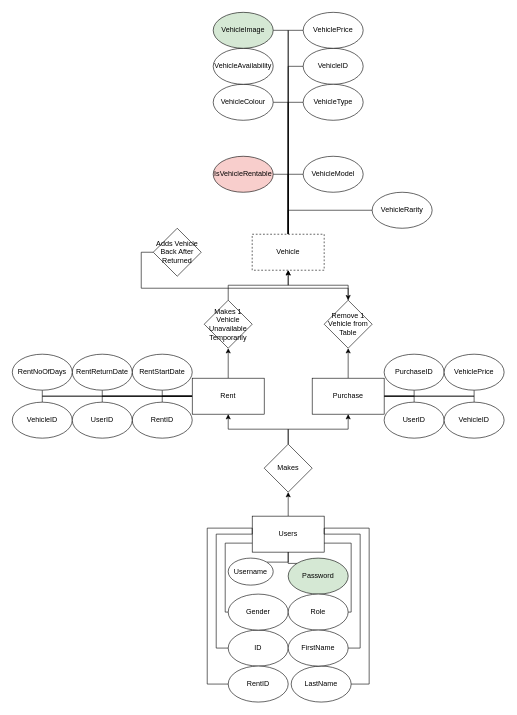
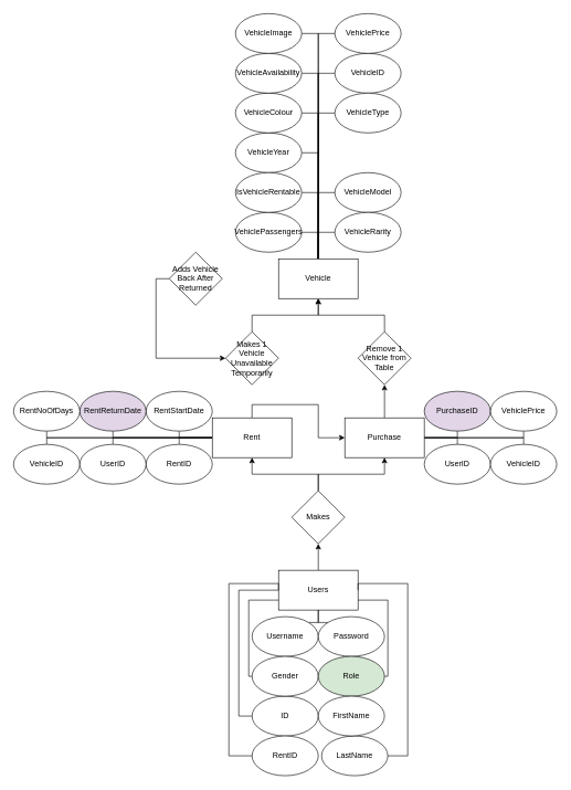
  <mxCell id="0" />
  <mxCell id="1" parent="0" />
  <mxCell id="2" style="edgeStyle=orthogonalEdgeStyle;rounded=0;orthogonalLoop=1;jettySize=auto;html=1;exitX=0;exitY=0.5;exitDx=0;exitDy=0;entryX=0.5;entryY=1;entryDx=0;entryDy=0;endArrow=none;endFill=0;" edge="1" parent="1" source="9" target="31"><mxGeometry relative="1" as="geometry"><Array as="points"><mxPoint x="270" y="660" /></Array></mxGeometry></mxCell>
  <mxCell id="3" style="edgeStyle=orthogonalEdgeStyle;rounded=0;orthogonalLoop=1;jettySize=auto;html=1;exitX=0;exitY=0.5;exitDx=0;exitDy=0;entryX=0.5;entryY=1;entryDx=0;entryDy=0;endArrow=none;endFill=0;" edge="1" parent="1" source="9" target="32"><mxGeometry relative="1" as="geometry"><Array as="points"><mxPoint x="170" y="660" /></Array></mxGeometry></mxCell>
  <mxCell id="4" style="edgeStyle=orthogonalEdgeStyle;rounded=0;orthogonalLoop=1;jettySize=auto;html=1;exitX=0;exitY=0.5;exitDx=0;exitDy=0;entryX=0.5;entryY=1;entryDx=0;entryDy=0;endArrow=none;endFill=0;" edge="1" parent="1" source="9" target="33"><mxGeometry relative="1" as="geometry"><Array as="points"><mxPoint x="70" y="660" /></Array></mxGeometry></mxCell>
  <mxCell id="5" style="edgeStyle=orthogonalEdgeStyle;rounded=0;orthogonalLoop=1;jettySize=auto;html=1;exitX=0;exitY=0.5;exitDx=0;exitDy=0;entryX=0.5;entryY=0;entryDx=0;entryDy=0;endArrow=none;endFill=0;" edge="1" parent="1" source="9" target="34"><mxGeometry relative="1" as="geometry"><Array as="points"><mxPoint x="70" y="660" /></Array></mxGeometry></mxCell>
  <mxCell id="6" style="edgeStyle=orthogonalEdgeStyle;rounded=0;orthogonalLoop=1;jettySize=auto;html=1;exitX=0;exitY=0.5;exitDx=0;exitDy=0;entryX=0.5;entryY=0;entryDx=0;entryDy=0;endArrow=none;endFill=0;" edge="1" parent="1" source="9" target="35"><mxGeometry relative="1" as="geometry"><Array as="points"><mxPoint x="170" y="660" /></Array></mxGeometry></mxCell>
  <mxCell id="7" style="edgeStyle=orthogonalEdgeStyle;rounded=0;orthogonalLoop=1;jettySize=auto;html=1;exitX=0;exitY=0.5;exitDx=0;exitDy=0;entryX=0.5;entryY=0;entryDx=0;entryDy=0;endArrow=none;endFill=0;" edge="1" parent="1" source="9" target="30"><mxGeometry relative="1" as="geometry"><Array as="points"><mxPoint x="270" y="660" /></Array></mxGeometry></mxCell>
- <mxCell id="8" style="edgeStyle=orthogonalEdgeStyle;rounded=0;orthogonalLoop=1;jettySize=auto;html=1;exitX=0.5;exitY=0;exitDx=0;exitDy=0;entryX=0.5;entryY=1;entryDx=0;entryDy=0;endArrow=classic;endFill=1;" edge="1" parent="1" source="9" target="73"><mxGeometry relative="1" as="geometry" /></mxCell>
+ <mxCell id="8" style="edgeStyle=orthogonalEdgeStyle;rounded=0;orthogonalLoop=1;jettySize=auto;html=1;exitX=0.5;exitY=0;exitDx=0;exitDy=0;endArrow=classic;endFill=1;" edge="1" parent="1" source="9" target="29"><mxGeometry relative="1" as="geometry" /></mxCell>
  <mxCell id="9" value="Rent" style="rounded=0;whiteSpace=wrap;html=1;" vertex="1" parent="1"><mxGeometry x="320" y="630" width="120" height="60" as="geometry" /></mxCell>
+ <mxCell id="10" style="edgeStyle=orthogonalEdgeStyle;rounded=0;orthogonalLoop=1;jettySize=auto;html=1;exitX=0.5;exitY=0;exitDx=0;exitDy=0;entryX=1;entryY=0.5;entryDx=0;entryDy=0;endArrow=none;endFill=0;" edge="1" parent="1" source="21" target="67"><mxGeometry relative="1" as="geometry" /></mxCell>
  <mxCell id="11" style="edgeStyle=orthogonalEdgeStyle;rounded=0;orthogonalLoop=1;jettySize=auto;html=1;exitX=0.5;exitY=0;exitDx=0;exitDy=0;entryX=1;entryY=0.5;entryDx=0;entryDy=0;endArrow=none;endFill=0;" edge="1" parent="1" source="21" target="68"><mxGeometry relative="1" as="geometry" /></mxCell>
+ <mxCell id="12" style="edgeStyle=orthogonalEdgeStyle;rounded=0;orthogonalLoop=1;jettySize=auto;html=1;exitX=0.5;exitY=0;exitDx=0;exitDy=0;entryX=1;entryY=0.5;entryDx=0;entryDy=0;endArrow=none;endFill=0;" edge="1" parent="1" source="21" target="61"><mxGeometry relative="1" as="geometry" /></mxCell>
  <mxCell id="13" style="edgeStyle=orthogonalEdgeStyle;rounded=0;orthogonalLoop=1;jettySize=auto;html=1;exitX=0.5;exitY=0;exitDx=0;exitDy=0;entryX=1;entryY=0.5;entryDx=0;entryDy=0;endArrow=none;endFill=0;" edge="1" parent="1" source="21" target="62"><mxGeometry relative="1" as="geometry" /></mxCell>
+ <mxCell id="14" style="edgeStyle=orthogonalEdgeStyle;rounded=0;orthogonalLoop=1;jettySize=auto;html=1;exitX=0.5;exitY=0;exitDx=0;exitDy=0;entryX=1;entryY=0.5;entryDx=0;entryDy=0;endArrow=none;endFill=0;" edge="1" parent="1" source="21" target="63"><mxGeometry relative="1" as="geometry" /></mxCell>
  <mxCell id="15" style="edgeStyle=orthogonalEdgeStyle;rounded=0;orthogonalLoop=1;jettySize=auto;html=1;exitX=0.5;exitY=0;exitDx=0;exitDy=0;entryX=1;entryY=0.5;entryDx=0;entryDy=0;endArrow=none;endFill=0;" edge="1" parent="1" source="21" target="69"><mxGeometry relative="1" as="geometry" /></mxCell>
  <mxCell id="16" style="edgeStyle=orthogonalEdgeStyle;rounded=0;orthogonalLoop=1;jettySize=auto;html=1;exitX=0.5;exitY=0;exitDx=0;exitDy=0;entryX=0;entryY=0.5;entryDx=0;entryDy=0;endArrow=none;endFill=0;" edge="1" parent="1" source="21" target="66"><mxGeometry relative="1" as="geometry" /></mxCell>
  <mxCell id="17" style="edgeStyle=orthogonalEdgeStyle;rounded=0;orthogonalLoop=1;jettySize=auto;html=1;exitX=0.5;exitY=0;exitDx=0;exitDy=0;entryX=0;entryY=0.5;entryDx=0;entryDy=0;endArrow=none;endFill=0;" edge="1" parent="1" source="21" target="60"><mxGeometry relative="1" as="geometry" /></mxCell>
  <mxCell id="18" style="edgeStyle=orthogonalEdgeStyle;rounded=0;orthogonalLoop=1;jettySize=auto;html=1;exitX=0.5;exitY=0;exitDx=0;exitDy=0;entryX=0;entryY=0.5;entryDx=0;entryDy=0;endArrow=none;endFill=0;" edge="1" parent="1" source="21" target="65"><mxGeometry relative="1" as="geometry" /></mxCell>
  <mxCell id="19" style="edgeStyle=orthogonalEdgeStyle;rounded=0;orthogonalLoop=1;jettySize=auto;html=1;exitX=0.5;exitY=0;exitDx=0;exitDy=0;entryX=0;entryY=0.5;entryDx=0;entryDy=0;endArrow=none;endFill=0;" edge="1" parent="1" source="21" target="59"><mxGeometry relative="1" as="geometry" /></mxCell>
  <mxCell id="20" style="edgeStyle=orthogonalEdgeStyle;rounded=0;orthogonalLoop=1;jettySize=auto;html=1;exitX=0.5;exitY=0;exitDx=0;exitDy=0;entryX=0;entryY=0.5;entryDx=0;entryDy=0;endArrow=none;endFill=0;" edge="1" parent="1" source="21" target="64"><mxGeometry relative="1" as="geometry" /></mxCell>
- <mxCell id="21" value="Vehicle" style="rounded=0;whiteSpace=wrap;html=1;dashed=1;" vertex="1" parent="1"><mxGeometry x="420" y="390" width="120" height="60" as="geometry" /></mxCell>
+ <mxCell id="21" value="Vehicle" style="rounded=0;whiteSpace=wrap;html=1;" vertex="1" parent="1"><mxGeometry x="420" y="390" width="120" height="60" as="geometry" /></mxCell>
  <mxCell id="22" style="edgeStyle=orthogonalEdgeStyle;rounded=0;orthogonalLoop=1;jettySize=auto;html=1;exitX=0.5;exitY=0;exitDx=0;exitDy=0;entryX=0.5;entryY=1;entryDx=0;entryDy=0;" edge="1" parent="1" source="23" target="38"><mxGeometry relative="1" as="geometry" /></mxCell>
  <mxCell id="23" value="Users" style="rounded=0;whiteSpace=wrap;html=1;" vertex="1" parent="1"><mxGeometry x="420" y="860" width="120" height="60" as="geometry" /></mxCell>
  <mxCell id="24" style="edgeStyle=orthogonalEdgeStyle;rounded=0;orthogonalLoop=1;jettySize=auto;html=1;exitX=1;exitY=0.5;exitDx=0;exitDy=0;entryX=0.5;entryY=1;entryDx=0;entryDy=0;endArrow=none;endFill=0;" edge="1" parent="1" source="29" target="39"><mxGeometry relative="1" as="geometry"><Array as="points"><mxPoint x="690" y="660" /></Array></mxGeometry></mxCell>
  <mxCell id="25" style="edgeStyle=orthogonalEdgeStyle;rounded=0;orthogonalLoop=1;jettySize=auto;html=1;exitX=1;exitY=0.5;exitDx=0;exitDy=0;entryX=0.5;entryY=1;entryDx=0;entryDy=0;endArrow=none;endFill=0;" edge="1" parent="1" source="29" target="42"><mxGeometry relative="1" as="geometry"><Array as="points"><mxPoint x="790" y="660" /></Array></mxGeometry></mxCell>
  <mxCell id="26" style="edgeStyle=orthogonalEdgeStyle;rounded=0;orthogonalLoop=1;jettySize=auto;html=1;exitX=1;exitY=0.5;exitDx=0;exitDy=0;entryX=0.5;entryY=0;entryDx=0;entryDy=0;endArrow=none;endFill=0;" edge="1" parent="1" source="29" target="40"><mxGeometry relative="1" as="geometry"><Array as="points"><mxPoint x="690" y="660" /></Array></mxGeometry></mxCell>
  <mxCell id="27" style="edgeStyle=orthogonalEdgeStyle;rounded=0;orthogonalLoop=1;jettySize=auto;html=1;exitX=1;exitY=0.5;exitDx=0;exitDy=0;entryX=0.5;entryY=0;entryDx=0;entryDy=0;endArrow=none;endFill=0;" edge="1" parent="1" source="29" target="41"><mxGeometry relative="1" as="geometry"><Array as="points"><mxPoint x="790" y="660" /></Array></mxGeometry></mxCell>
  <mxCell id="28" style="edgeStyle=orthogonalEdgeStyle;rounded=0;orthogonalLoop=1;jettySize=auto;html=1;exitX=0.5;exitY=0;exitDx=0;exitDy=0;entryX=0.5;entryY=1;entryDx=0;entryDy=0;endArrow=classic;endFill=1;" edge="1" parent="1" source="29" target="71"><mxGeometry relative="1" as="geometry" /></mxCell>
  <mxCell id="29" value="Purchase" style="rounded=0;whiteSpace=wrap;html=1;" vertex="1" parent="1"><mxGeometry x="520" y="630" width="120" height="60" as="geometry" /></mxCell>
  <mxCell id="30" value="RentID" style="ellipse;whiteSpace=wrap;html=1;" vertex="1" parent="1"><mxGeometry x="220" y="670" width="100" height="60" as="geometry" /></mxCell>
  <mxCell id="31" value="RentStartDate" style="ellipse;whiteSpace=wrap;html=1;" vertex="1" parent="1"><mxGeometry x="220" y="590" width="100" height="60" as="geometry" /></mxCell>
- <mxCell id="32" value="RentReturnDate" style="ellipse;whiteSpace=wrap;html=1;" vertex="1" parent="1"><mxGeometry x="120" y="590" width="100" height="60" as="geometry" /></mxCell>
+ <mxCell id="32" value="RentReturnDate" style="ellipse;whiteSpace=wrap;html=1;fillColor=#e1d5e7;" vertex="1" parent="1"><mxGeometry x="120" y="590" width="100" height="60" as="geometry" /></mxCell>
  <mxCell id="33" value="RentNoOfDays" style="ellipse;whiteSpace=wrap;html=1;" vertex="1" parent="1"><mxGeometry x="20" y="590" width="100" height="60" as="geometry" /></mxCell>
  <mxCell id="34" value="VehicleID" style="ellipse;whiteSpace=wrap;html=1;" vertex="1" parent="1"><mxGeometry x="20" y="670" width="100" height="60" as="geometry" /></mxCell>
  <mxCell id="35" value="UserID" style="ellipse;whiteSpace=wrap;html=1;" vertex="1" parent="1"><mxGeometry x="120" y="670" width="100" height="60" as="geometry" /></mxCell>
  <mxCell id="36" style="edgeStyle=orthogonalEdgeStyle;rounded=0;orthogonalLoop=1;jettySize=auto;html=1;exitX=0.5;exitY=0;exitDx=0;exitDy=0;entryX=0.5;entryY=1;entryDx=0;entryDy=0;endArrow=classic;endFill=1;" edge="1" parent="1" source="38" target="9"><mxGeometry relative="1" as="geometry" /></mxCell>
  <mxCell id="37" style="edgeStyle=orthogonalEdgeStyle;rounded=0;orthogonalLoop=1;jettySize=auto;html=1;exitX=0.5;exitY=0;exitDx=0;exitDy=0;entryX=0.5;entryY=1;entryDx=0;entryDy=0;endArrow=classic;endFill=1;" edge="1" parent="1" source="38" target="29"><mxGeometry relative="1" as="geometry" /></mxCell>
  <mxCell id="38" value="Makes" style="rhombus;whiteSpace=wrap;html=1;" vertex="1" parent="1"><mxGeometry x="440" y="740" width="80" height="80" as="geometry" /></mxCell>
- <mxCell id="39" value="PurchaseID" style="ellipse;whiteSpace=wrap;html=1;" vertex="1" parent="1"><mxGeometry x="640" y="590" width="100" height="60" as="geometry" /></mxCell>
+ <mxCell id="39" value="PurchaseID" style="ellipse;whiteSpace=wrap;html=1;fillColor=#e1d5e7;" vertex="1" parent="1"><mxGeometry x="640" y="590" width="100" height="60" as="geometry" /></mxCell>
  <mxCell id="40" value="UserID" style="ellipse;whiteSpace=wrap;html=1;" vertex="1" parent="1"><mxGeometry x="640" y="670" width="100" height="60" as="geometry" /></mxCell>
  <mxCell id="41" value="VehicleID" style="ellipse;whiteSpace=wrap;html=1;" vertex="1" parent="1"><mxGeometry x="740" y="670" width="100" height="60" as="geometry" /></mxCell>
  <mxCell id="42" value="VehiclePrice" style="ellipse;whiteSpace=wrap;html=1;" vertex="1" parent="1"><mxGeometry x="740" y="590" width="100" height="60" as="geometry" /></mxCell>
  <mxCell id="43" style="edgeStyle=orthogonalEdgeStyle;rounded=0;orthogonalLoop=1;jettySize=auto;html=1;exitX=0;exitY=0.5;exitDx=0;exitDy=0;entryX=0;entryY=0.5;entryDx=0;entryDy=0;endArrow=none;endFill=0;" edge="1" parent="1" source="44" target="23"><mxGeometry relative="1" as="geometry" /></mxCell>
  <mxCell id="44" value="ID" style="ellipse;whiteSpace=wrap;html=1;" vertex="1" parent="1"><mxGeometry x="380" y="1050" width="100" height="60" as="geometry" /></mxCell>
  <mxCell id="45" style="edgeStyle=orthogonalEdgeStyle;rounded=0;orthogonalLoop=1;jettySize=auto;html=1;exitX=1;exitY=0;exitDx=0;exitDy=0;entryX=0.5;entryY=1;entryDx=0;entryDy=0;endArrow=none;endFill=0;" edge="1" parent="1" source="46" target="23"><mxGeometry relative="1" as="geometry" /></mxCell>
- <mxCell id="46" value="Username" style="ellipse;whiteSpace=wrap;html=1;" vertex="1" parent="1"><mxGeometry x="380" y="930" width="75" height="45" as="geometry" /></mxCell>
+ <mxCell id="46" value="Username" style="ellipse;whiteSpace=wrap;html=1;" vertex="1" parent="1"><mxGeometry x="380" y="930" width="100" height="60" as="geometry" /></mxCell>
  <mxCell id="47" style="edgeStyle=orthogonalEdgeStyle;rounded=0;orthogonalLoop=1;jettySize=auto;html=1;exitX=0;exitY=0;exitDx=0;exitDy=0;endArrow=none;endFill=0;entryX=0.5;entryY=1;entryDx=0;entryDy=0;" edge="1" parent="1" source="48" target="23"><mxGeometry relative="1" as="geometry"><mxPoint x="510" y="920" as="targetPoint" /></mxGeometry></mxCell>
- <mxCell id="48" value="Password" style="ellipse;whiteSpace=wrap;html=1;fillColor=#d5e8d4;" vertex="1" parent="1"><mxGeometry x="480" y="930" width="100" height="60" as="geometry" /></mxCell>
+ <mxCell id="48" value="Password" style="ellipse;whiteSpace=wrap;html=1;" vertex="1" parent="1"><mxGeometry x="480" y="930" width="100" height="60" as="geometry" /></mxCell>
  <mxCell id="49" style="edgeStyle=orthogonalEdgeStyle;rounded=0;orthogonalLoop=1;jettySize=auto;html=1;exitX=1;exitY=0.5;exitDx=0;exitDy=0;entryX=1;entryY=0.5;entryDx=0;entryDy=0;endArrow=none;endFill=0;" edge="1" parent="1" source="50" target="23"><mxGeometry relative="1" as="geometry"><Array as="points"><mxPoint x="615" y="1140" /><mxPoint x="615" y="880" /><mxPoint x="540" y="880" /></Array></mxGeometry></mxCell>
  <mxCell id="50" value="LastName" style="ellipse;whiteSpace=wrap;html=1;" vertex="1" parent="1"><mxGeometry x="485" y="1110" width="100" height="60" as="geometry" /></mxCell>
  <mxCell id="51" style="edgeStyle=orthogonalEdgeStyle;rounded=0;orthogonalLoop=1;jettySize=auto;html=1;exitX=0;exitY=0.5;exitDx=0;exitDy=0;entryX=0;entryY=0.75;entryDx=0;entryDy=0;endArrow=none;endFill=0;" edge="1" parent="1" source="52" target="23"><mxGeometry relative="1" as="geometry"><Array as="points"><mxPoint x="375" y="1020" /><mxPoint x="375" y="905" /></Array></mxGeometry></mxCell>
  <mxCell id="52" value="Gender" style="ellipse;whiteSpace=wrap;html=1;" vertex="1" parent="1"><mxGeometry x="380" y="990" width="100" height="60" as="geometry" /></mxCell>
  <mxCell id="53" style="edgeStyle=orthogonalEdgeStyle;rounded=0;orthogonalLoop=1;jettySize=auto;html=1;exitX=1;exitY=0.5;exitDx=0;exitDy=0;entryX=1;entryY=0.75;entryDx=0;entryDy=0;endArrow=none;endFill=0;" edge="1" parent="1" source="54" target="23"><mxGeometry relative="1" as="geometry"><Array as="points"><mxPoint x="585" y="1020" /><mxPoint x="585" y="905" /></Array></mxGeometry></mxCell>
- <mxCell id="54" value="Role" style="ellipse;whiteSpace=wrap;html=1;" vertex="1" parent="1"><mxGeometry x="480" y="990" width="100" height="60" as="geometry" /></mxCell>
- <mxCell id="55" style="edgeStyle=orthogonalEdgeStyle;rounded=0;orthogonalLoop=1;jettySize=auto;html=1;exitX=1;exitY=0.5;exitDx=0;exitDy=0;endArrow=none;endFill=0;entryX=1;entryY=0.5;entryDx=0;entryDy=0;" edge="1" parent="1" source="56" target="23"><mxGeometry relative="1" as="geometry"><mxPoint x="645" y="860" as="targetPoint" /></mxGeometry></mxCell>
+ <mxCell id="54" value="Role" style="ellipse;whiteSpace=wrap;html=1;fillColor=#d5e8d4;" vertex="1" parent="1"><mxGeometry x="480" y="990" width="100" height="60" as="geometry" /></mxCell>
  <mxCell id="56" value="FirstName" style="ellipse;whiteSpace=wrap;html=1;" vertex="1" parent="1"><mxGeometry x="480" y="1050" width="100" height="60" as="geometry" /></mxCell>
  <mxCell id="57" style="edgeStyle=orthogonalEdgeStyle;rounded=0;orthogonalLoop=1;jettySize=auto;html=1;exitX=0;exitY=0.5;exitDx=0;exitDy=0;entryX=0;entryY=0.5;entryDx=0;entryDy=0;endArrow=none;endFill=0;" edge="1" parent="1" source="58" target="23"><mxGeometry relative="1" as="geometry"><Array as="points"><mxPoint x="345" y="1140" /><mxPoint x="345" y="880" /><mxPoint x="420" y="880" /></Array></mxGeometry></mxCell>
  <mxCell id="58" value="RentID" style="ellipse;whiteSpace=wrap;html=1;" vertex="1" parent="1"><mxGeometry x="380" y="1110" width="100" height="60" as="geometry" /></mxCell>
  <mxCell id="59" value="VehicleID" style="ellipse;whiteSpace=wrap;html=1;" vertex="1" parent="1"><mxGeometry x="505" y="80" width="100" height="60" as="geometry" /></mxCell>
  <mxCell id="60" value="VehicleModel" style="ellipse;whiteSpace=wrap;html=1;" vertex="1" parent="1"><mxGeometry x="505" y="260" width="100" height="60" as="geometry" /></mxCell>
+ <mxCell id="61" value="VehicleYear" style="ellipse;whiteSpace=wrap;html=1;" vertex="1" parent="1"><mxGeometry x="355" y="200" width="100" height="60" as="geometry" /></mxCell>
  <mxCell id="62" value="VehicleColour" style="ellipse;whiteSpace=wrap;html=1;" vertex="1" parent="1"><mxGeometry x="355" y="140" width="100" height="60" as="geometry" /></mxCell>
  <mxCell id="63" value="VehicleAvailability" style="ellipse;whiteSpace=wrap;html=1;" vertex="1" parent="1"><mxGeometry x="355" y="80" width="100" height="60" as="geometry" /></mxCell>
  <mxCell id="64" value="VehiclePrice" style="ellipse;whiteSpace=wrap;html=1;" vertex="1" parent="1"><mxGeometry x="505" y="20" width="100" height="60" as="geometry" /></mxCell>
  <mxCell id="65" value="VehicleType" style="ellipse;whiteSpace=wrap;html=1;" vertex="1" parent="1"><mxGeometry x="505" y="140" width="100" height="60" as="geometry" /></mxCell>
- <mxCell id="66" value="VehicleRarity" style="ellipse;whiteSpace=wrap;html=1;" vertex="1" parent="1"><mxGeometry x="620" y="320" width="100" height="60" as="geometry" /></mxCell>
- <mxCell id="68" value="IsVehicleRentable" style="ellipse;whiteSpace=wrap;html=1;fillColor=#f8cecc;" vertex="1" parent="1"><mxGeometry x="355" y="260" width="100" height="60" as="geometry" /></mxCell>
- <mxCell id="69" value="VehicleImage" style="ellipse;whiteSpace=wrap;html=1;fillColor=#d5e8d4;" vertex="1" parent="1"><mxGeometry x="355" y="20" width="100" height="60" as="geometry" /></mxCell>
+ <mxCell id="66" value="VehicleRarity" style="ellipse;whiteSpace=wrap;html=1;" vertex="1" parent="1"><mxGeometry x="505" y="320" width="100" height="60" as="geometry" /></mxCell>
+ <mxCell id="67" value="VehiclePassengers" style="ellipse;whiteSpace=wrap;html=1;" vertex="1" parent="1"><mxGeometry x="355" y="320" width="100" height="60" as="geometry" /></mxCell>
+ <mxCell id="68" value="IsVehicleRentable" style="ellipse;whiteSpace=wrap;html=1;" vertex="1" parent="1"><mxGeometry x="355" y="260" width="100" height="60" as="geometry" /></mxCell>
+ <mxCell id="69" value="VehicleImage" style="ellipse;whiteSpace=wrap;html=1;" vertex="1" parent="1"><mxGeometry x="355" y="20" width="100" height="60" as="geometry" /></mxCell>
  <mxCell id="70" style="edgeStyle=orthogonalEdgeStyle;rounded=0;orthogonalLoop=1;jettySize=auto;html=1;exitX=0.5;exitY=0;exitDx=0;exitDy=0;entryX=0.5;entryY=1;entryDx=0;entryDy=0;endArrow=classic;endFill=1;" edge="1" parent="1" source="71" target="21"><mxGeometry relative="1" as="geometry" /></mxCell>
  <mxCell id="71" value="Remove 1 Vehicle from Table" style="rhombus;whiteSpace=wrap;html=1;" vertex="1" parent="1"><mxGeometry x="540" y="500" width="80" height="80" as="geometry" /></mxCell>
  <mxCell id="72" style="edgeStyle=orthogonalEdgeStyle;rounded=0;orthogonalLoop=1;jettySize=auto;html=1;exitX=0.5;exitY=0;exitDx=0;exitDy=0;entryX=0.5;entryY=1;entryDx=0;entryDy=0;endArrow=classic;endFill=1;" edge="1" parent="1" source="73" target="21"><mxGeometry relative="1" as="geometry" /></mxCell>
  <mxCell id="73" value="Makes 1 Vehicle Unavailable Temporarily" style="rhombus;whiteSpace=wrap;html=1;" vertex="1" parent="1"><mxGeometry x="340" y="500" width="80" height="80" as="geometry" /></mxCell>
- <mxCell id="74" style="edgeStyle=orthogonalEdgeStyle;rounded=0;orthogonalLoop=1;jettySize=auto;html=1;exitX=0;exitY=0.5;exitDx=0;exitDy=0;endArrow=classic;endFill=1;" edge="1" parent="1" source="75" target="71"><mxGeometry relative="1" as="geometry" /></mxCell>
+ <mxCell id="74" style="edgeStyle=orthogonalEdgeStyle;rounded=0;orthogonalLoop=1;jettySize=auto;html=1;exitX=0;exitY=0.5;exitDx=0;exitDy=0;entryX=0;entryY=0.5;entryDx=0;entryDy=0;endArrow=classic;endFill=1;" edge="1" parent="1" source="75" target="73"><mxGeometry relative="1" as="geometry" /></mxCell>
  <mxCell id="75" value="Adds Vehicle Back After Returned" style="rhombus;whiteSpace=wrap;html=1;" vertex="1" parent="1"><mxGeometry x="255" y="380" width="80" height="80" as="geometry" /></mxCell>
